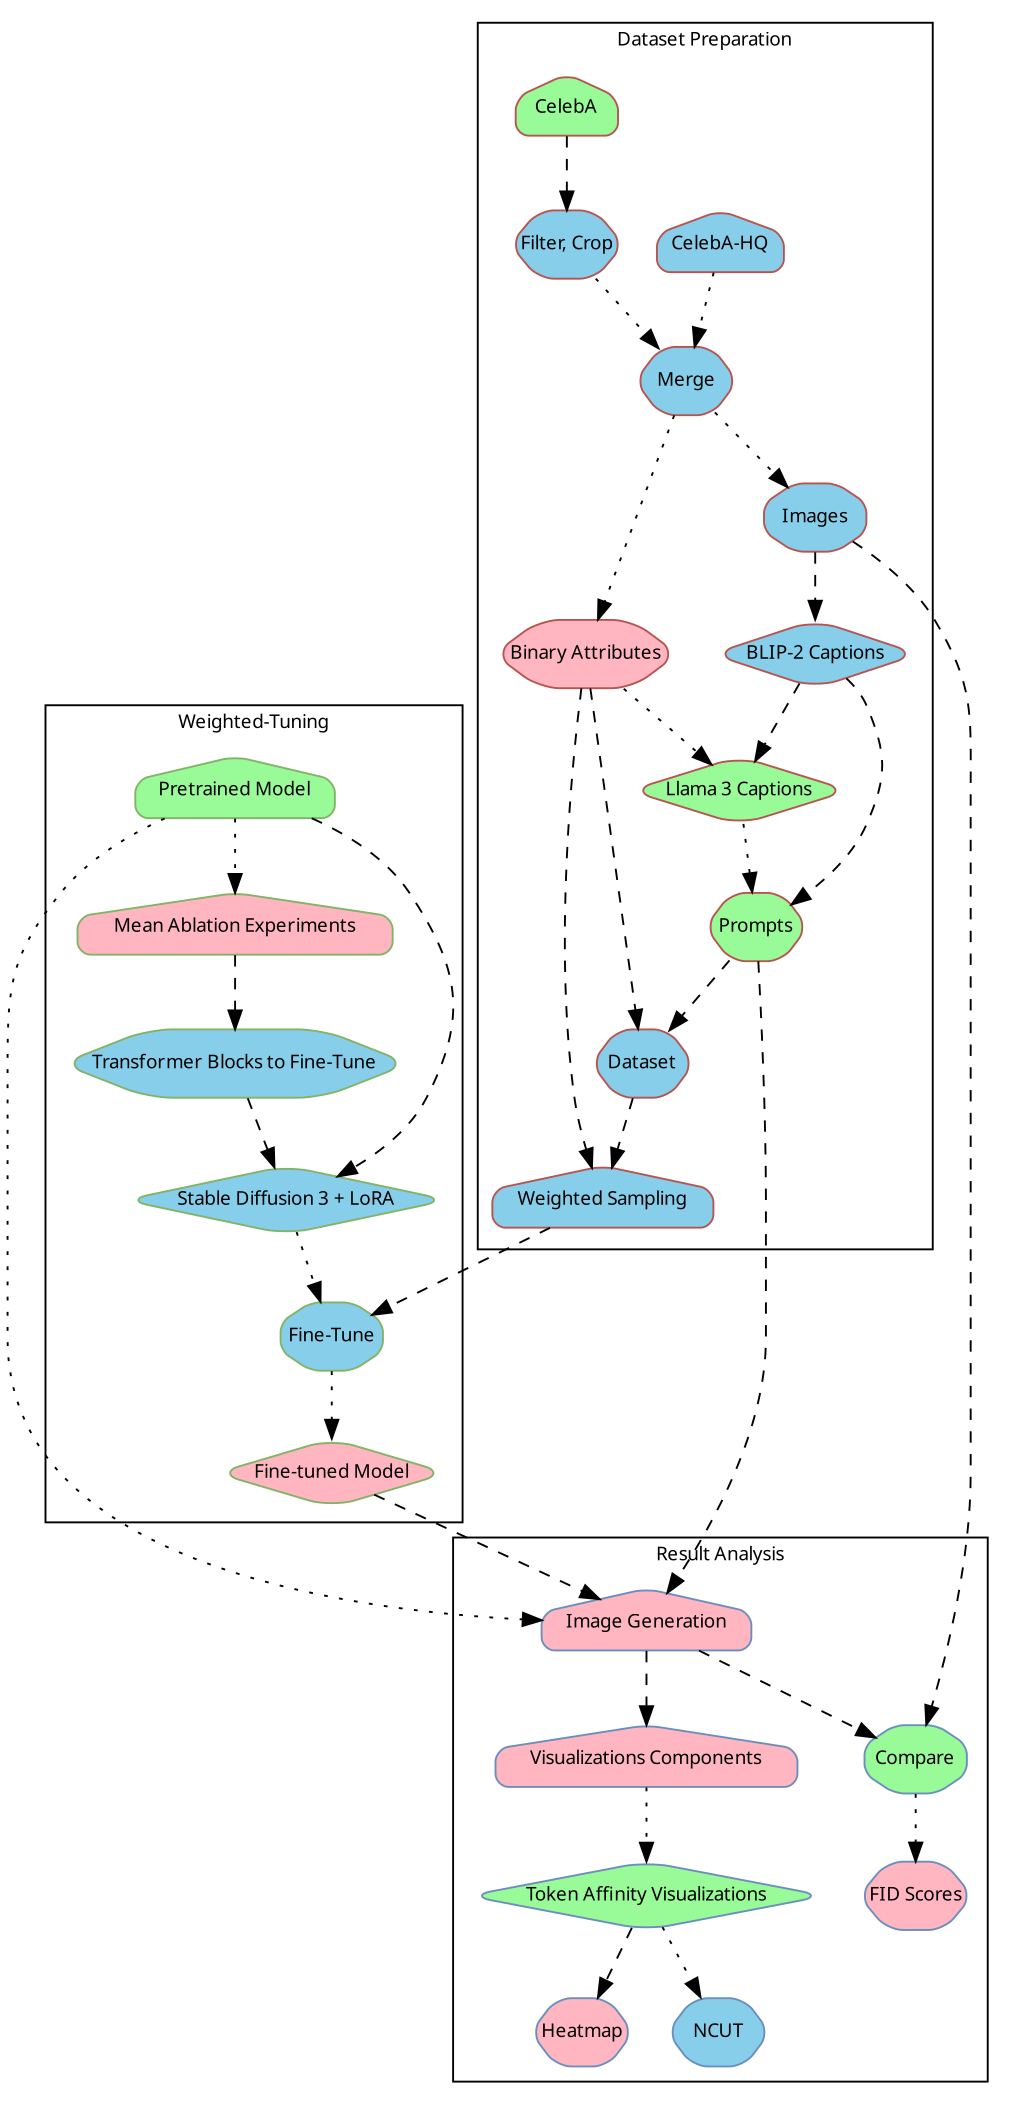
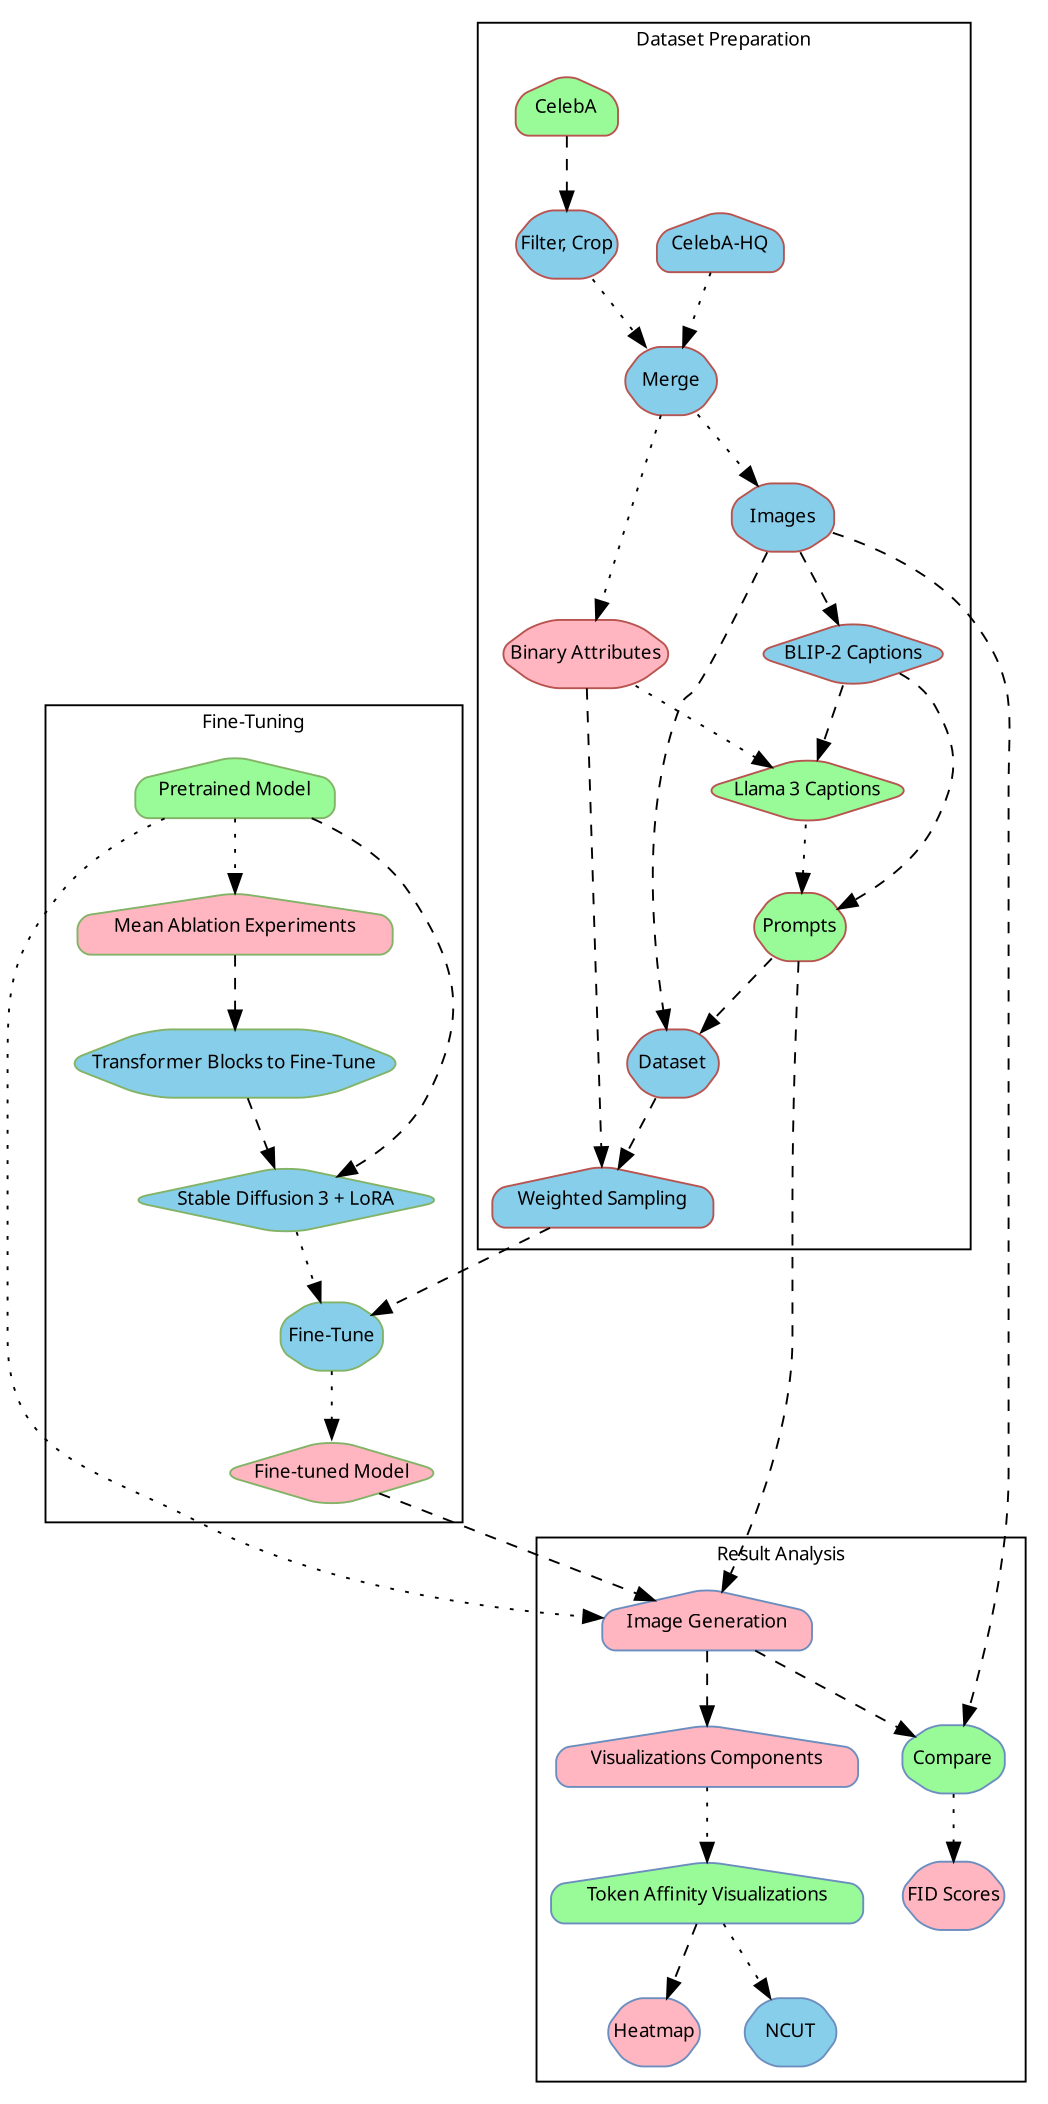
  digraph {
    fontname="Sans-Serif"
    fontsize=10
    node [color="#B85450" fillcolor=skyblue fontname="Sans-Serif" fontsize=10 margin=0 shape=hexagon style="filled,rounded"]
    edge [style=dashed]
    n1 [label="CelebA-HQ" shape=house]
    n2 [label=Merge]
    n3 [fillcolor=palegreen label=CelebA shape=house]
    n4 [label="Filter, Crop"]
    n5 [label=Images shape=octagon]
    n6 [fillcolor=lightpink label="Binary Attributes"]
    n7 [label="BLIP-2 Captions" shape=diamond]
    n8 [label=Dataset]
    n9 [fillcolor=palegreen label="Llama 3 Captions" shape=diamond]
    n10 [label="Weighted Sampling" shape=house]
    n11 [fillcolor=palegreen label=Prompts]
    n12 [color="#82B366" label="Fine-Tune" shape=octagon]
    n13 [color="#82B366" fillcolor=palegreen label="Pretrained Model" shape=house]
    n14 [color="#82B366" fillcolor=lightpink label="Mean Ablation Experiments" shape=house]
    n15 [color="#82B366" label="Stable Diffusion 3 + LoRA" shape=diamond]
    n16 [color="#82B366" label="Transformer Blocks to Fine-Tune"]
    n17 [color="#82B366" fillcolor=lightpink label="Fine-tuned Model" shape=diamond]
    n18 [color="#6C8EBF" fillcolor=palegreen label=Compare shape=octagon]
    n19 [color="#6C8EBF" fillcolor=lightpink label="Image Generation" shape=house]
    n20 [color="#6C8EBF" fillcolor=lightpink label="Visualizations Components" shape=house]
    n21 [color="#6C8EBF" fillcolor=lightpink label="FID Scores"]
-   n22 [color="#6C8EBF" fillcolor=palegreen label="Token Affinity Visualizations" shape=diamond]
+   n22 [color="#6C8EBF" fillcolor=palegreen label="Token Affinity Visualizations" shape=house]
    n23 [color="#6C8EBF" fillcolor=lightpink label=Heatmap]
    n24 [color="#6C8EBF" label=NCUT]
    subgraph cluster_1 {
      label="Dataset Preparation"
      n1
      n2
      n3
      n4
      n5
      n6
      n7
      n8
      n9
      n10
      n11
    }
    subgraph cluster_2 {
-     label="Weighted-Tuning"
+     label="Fine-Tuning"
      n12
      n13
      n14
      n15
      n16
      n17
    }
    subgraph cluster_3 {
      label="Result Analysis"
      n18
      n19
      n20
      n21
      n22
      n23
      n24
    }
    n1 -> n2 [style=dotted]
    n2 -> n5 [style=dotted]
    n2 -> n6 [style=dotted]
    n3 -> n4
    n4 -> n2 [style=dotted]
    n5 -> n7
-   n6 -> n8
+   n5 -> n8
    n5 -> n18
    n6 -> n9 [style=dotted]
    n6 -> n10
    n7 -> n9
    n7 -> n11
    n8 -> n10
    n9 -> n11 [style=dotted]
    n10 -> n12
    n11 -> n8
    n11 -> n19
    n12 -> n17 [style=dotted]
    n13 -> n14 [style=dotted]
    n13 -> n15
    n13 -> n19 [style=dotted]
    n14 -> n16
    n15 -> n12 [style=dotted]
    n16 -> n15
    n17 -> n19
    n18 -> n21 [style=dotted]
    n19 -> n18
    n19 -> n20
    n20 -> n22 [style=dotted]
    n22 -> n23
    n22 -> n24 [style=dotted]
  }
